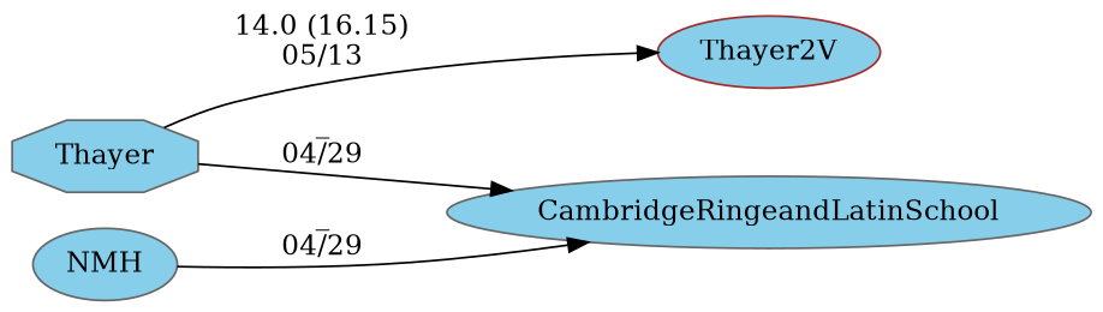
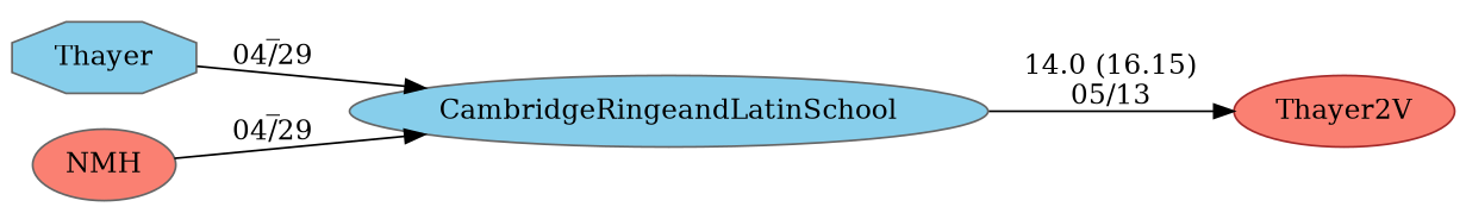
  digraph {
    rankdir=LR
    node [color=gray40 fillcolor=salmon shape=ellipse style=filled]
    edge [random=random weight=99]
-   Thayer2V [color=brown fillcolor=skyblue]
+   Thayer2V [color=brown]
    CambridgeRingeandLatinSchool [fillcolor=skyblue]
    n3 [fillcolor=skyblue label=Thayer shape=octagon]
-   NMH [fillcolor=skyblue]
-   n3 -> Thayer2V [label="14.0 (16.15)\n05/13" weight=86]
+   NMH
+   CambridgeRingeandLatinSchool -> Thayer2V [label="14.0 (16.15)\n05/13" weight=86]
    n3 -> CambridgeRingeandLatinSchool [label="_\n04/29"]
    NMH -> CambridgeRingeandLatinSchool [label="_\n04/29"]
  }
